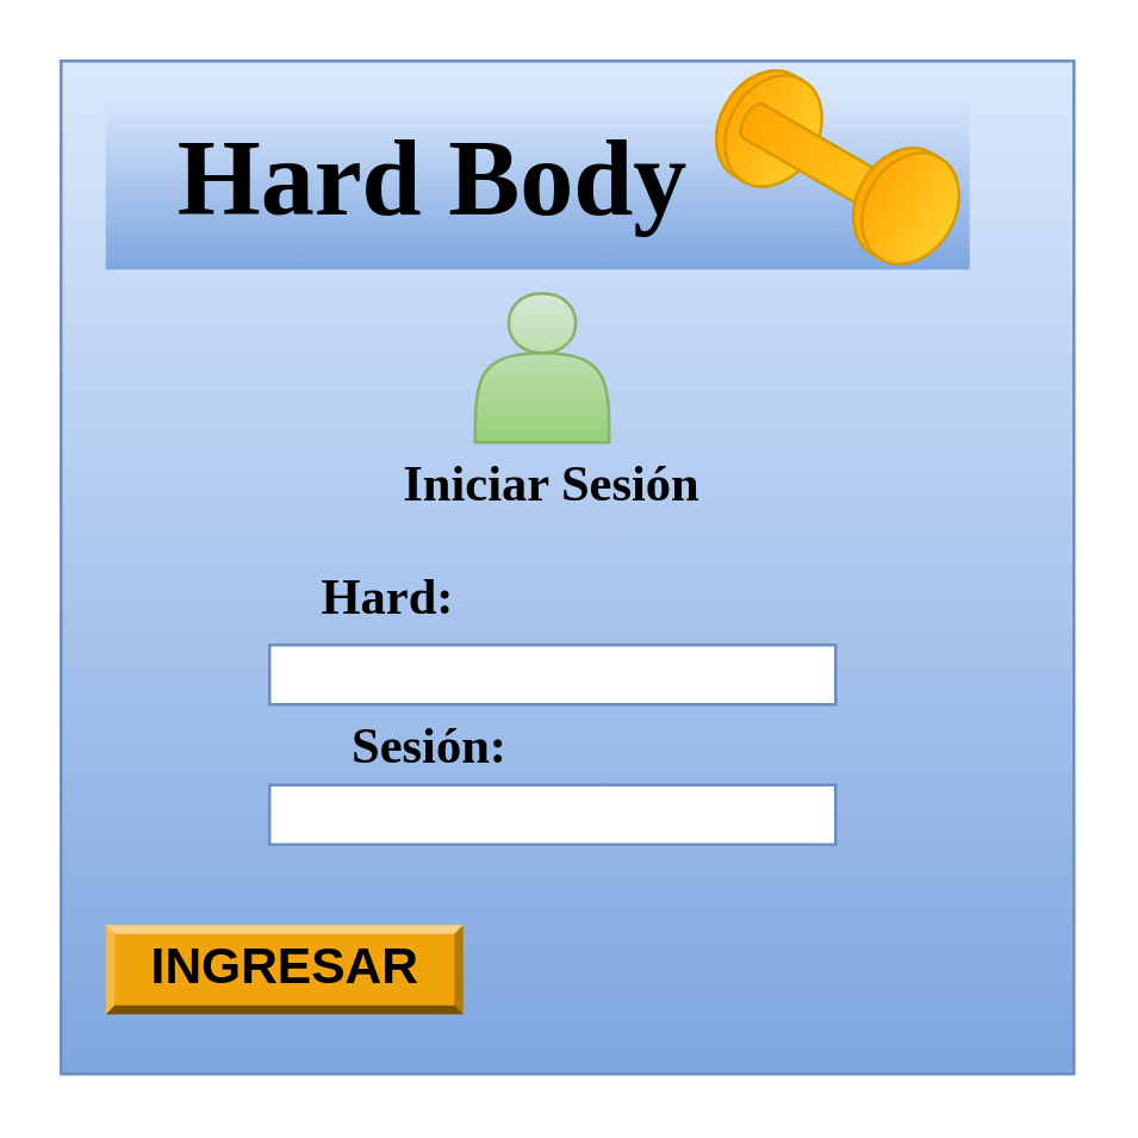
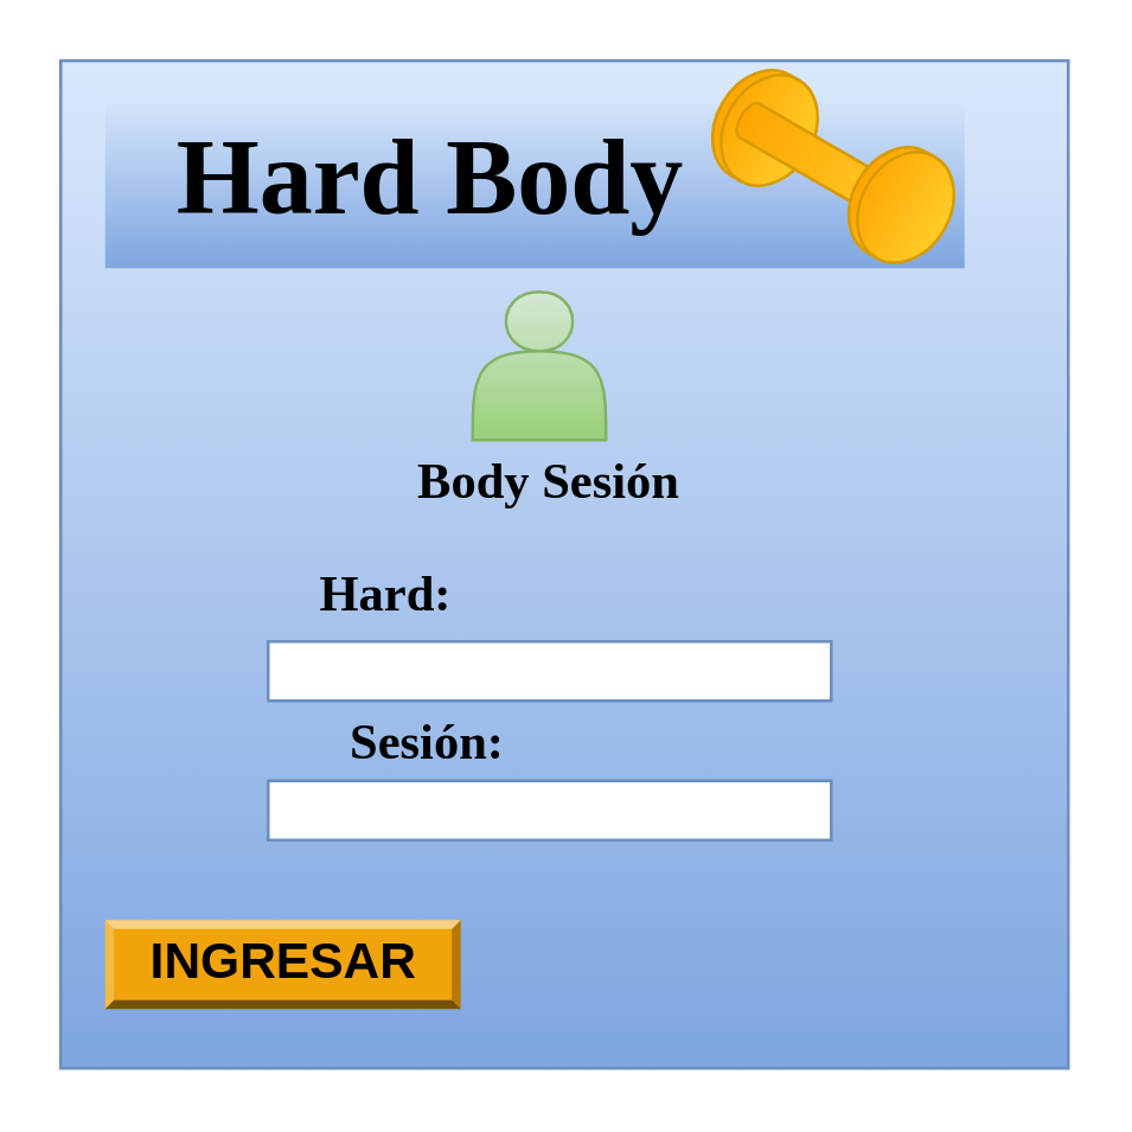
  <mxCell id="0" />
  <mxCell id="1" parent="0" />
  <mxCell id="2" value="" style="whiteSpace=wrap;html=1;aspect=fixed;gradientColor=#7ea6e0;fillColor=#dae8fc;strokeColor=#6c8ebf;" parent="1" vertex="1"><mxGeometry x="20" y="20" width="340" height="340" as="geometry" /></mxCell>
  <mxCell id="3" value="" style="shape=actor;whiteSpace=wrap;html=1;fillColor=#d5e8d4;strokeColor=#82b366;gradientColor=#97d077;" parent="1" vertex="1"><mxGeometry x="159" y="98" width="45" height="50" as="geometry" /></mxCell>
  <mxCell id="4" value="" style="rounded=0;whiteSpace=wrap;html=1;gradientColor=#7ea6e0;fillColor=#dae8fc;strokeColor=none;" parent="1" vertex="1"><mxGeometry x="35" y="30" width="290" height="60" as="geometry" /></mxCell>
  <mxCell id="5" value="Hard Body" style="text;html=1;strokeColor=none;fillColor=none;align=center;verticalAlign=middle;whiteSpace=wrap;rounded=0;fontFamily=Tahoma;fontStyle=1;fontSize=36;" parent="1" vertex="1"><mxGeometry x="40" y="20" width="210" height="80" as="geometry" /></mxCell>
  <mxCell id="6" value="" style="group;rotation=30;" parent="1" vertex="1" connectable="0"><mxGeometry x="240" y="30" width="80" height="50" as="geometry" /></mxCell>
  <mxCell id="7" value="" style="shape=cylinder3;whiteSpace=wrap;html=1;boundedLbl=1;backgroundOutline=1;size=15;fontFamily=Tahoma;fontSize=32;strokeColor=#d79b00;rotation=120;fillColor=#ffcd28;gradientColor=#ffa500;" parent="6" vertex="1"><mxGeometry x="-2" y="-4" width="39.344" height="33.333" as="geometry" /></mxCell>
  <mxCell id="8" value="" style="shape=cylinder3;whiteSpace=wrap;html=1;boundedLbl=1;backgroundOutline=1;size=3;fontFamily=Tahoma;fontSize=32;strokeColor=#d79b00;rotation=120;fillColor=#ffcd28;gradientColor=#ffa500;" parent="6" vertex="1"><mxGeometry x="32" y="-8" width="13.115" height="66.667" as="geometry" /></mxCell>
  <mxCell id="9" value="" style="shape=cylinder3;whiteSpace=wrap;html=1;boundedLbl=1;backgroundOutline=1;size=15;fontFamily=Tahoma;fontSize=32;strokeColor=#d79b00;rotation=120;fillColor=#ffcd28;gradientColor=#ffa500;" parent="6" vertex="1"><mxGeometry x="44" y="22" width="39.344" height="33.333" as="geometry" /></mxCell>
  <mxCell id="10" value="" style="rounded=0;whiteSpace=wrap;html=1;fontFamily=Tahoma;fontSize=36;strokeColor=#6C8EBF;" parent="1" vertex="1"><mxGeometry x="90" y="216" width="190" height="20" as="geometry" /></mxCell>
  <mxCell id="11" value="" style="rounded=0;whiteSpace=wrap;html=1;fontFamily=Tahoma;fontSize=36;strokeColor=#6C8EBF;" parent="1" vertex="1"><mxGeometry x="90" y="263" width="190" height="20" as="geometry" /></mxCell>
  <mxCell id="12" value="Hard:" style="text;html=1;strokeColor=none;fillColor=none;align=center;verticalAlign=middle;whiteSpace=wrap;rounded=0;fontFamily=Tahoma;fontSize=17;fontStyle=1" parent="1" vertex="1"><mxGeometry x="80" y="200" width="100" as="geometry" /></mxCell>
  <mxCell id="13" value="Sesión:" style="text;html=1;strokeColor=none;fillColor=none;align=center;verticalAlign=middle;whiteSpace=wrap;rounded=0;fontFamily=Tahoma;fontSize=17;fontStyle=1" parent="1" vertex="1"><mxGeometry x="94" y="250" width="100" as="geometry" /></mxCell>
- <mxCell id="14" value="Iniciar Sesión" style="text;html=1;strokeColor=none;fillColor=none;align=center;verticalAlign=middle;whiteSpace=wrap;rounded=0;fontFamily=Tahoma;fontSize=17;fontStyle=1" parent="1" vertex="1"><mxGeometry x="115" y="162" width="140" as="geometry" /></mxCell>
+ <mxCell id="14" value="Body Sesión" style="text;html=1;strokeColor=none;fillColor=none;align=center;verticalAlign=middle;whiteSpace=wrap;rounded=0;fontFamily=Tahoma;fontSize=17;fontStyle=1" parent="1" vertex="1"><mxGeometry x="115" y="162" width="140" as="geometry" /></mxCell>
  <mxCell id="15" value="INGRESAR" style="labelPosition=center;verticalLabelPosition=middle;align=center;html=1;shape=mxgraph.basic.shaded_button;dx=3;fillColor=#f0a30a;strokeColor=#BD7000;fontFamily=Helvetica;fontSize=17;fontStyle=1;fontColor=#000000;" parent="1" vertex="1"><mxGeometry x="35" y="310" width="120" height="30" as="geometry" /></mxCell>
